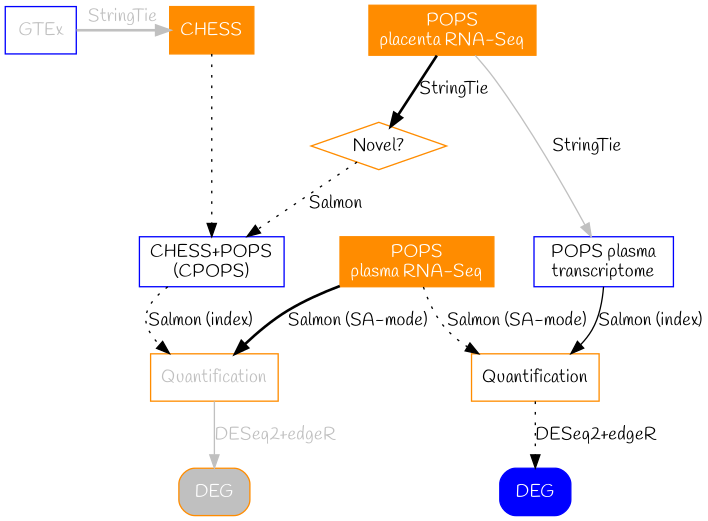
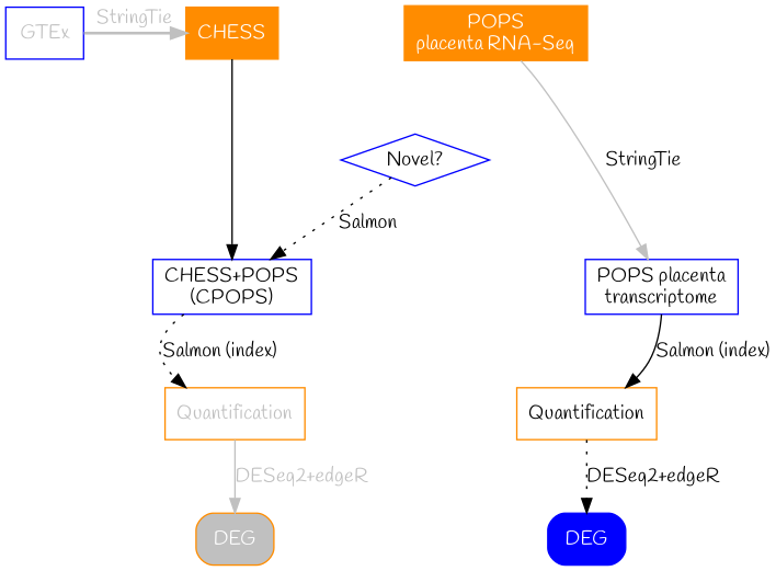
  digraph {
    node [color=darkorange fontcolor=white fontname=Handlee shape=rect]
    edge [color=black fontcolor=black fontname=Handlee style=dotted]
    n1 [color=blue fontcolor=grey label=GTEx]
    n2 [label=CHESS style=filled]
    n3 [label="POPS\nplacenta RNA-Seq" style=filled]
-   n4 [label="POPS\nplasma RNA-Seq" style=filled]
    n5 [color=blue fontcolor=black label="CHESS+POPS\n(CPOPS)"]
-   n6 [color=blue fontcolor=black label="POPS plasma\ntranscriptome"]
+   n6 [color=blue fontcolor=black label="POPS placenta\ntranscriptome"]
    n7 [fillcolor=grey label=DEG style="rounded,filled"]
    n8 [color=blue label=DEG style="rounded,filled"]
-   n9 [fontcolor=black label="Novel?" shape=diamond]
+   n9 [color=blue fontcolor=black label="Novel?" shape=diamond]
    n10 [fontcolor=grey label=Quantification]
    n11 [fontcolor=black label=Quantification]
    subgraph sub_1 {
      rank=same
      n1
      n2
      n3
    }
    subgraph sub_2 {
      rank=same
-     n4
      n5
      n6
    }
    subgraph sub_3 {
      rank=same
      n7
      n8
    }
    n1 -> n2 [color=grey fontcolor=grey label=StringTie style=bold]
-   n2 -> n5
+   n2 -> n5 [style=solid]
    n3 -> n6 [color=grey label=StringTie style=solid]
-   n3 -> n9 [label=StringTie style=bold]
-   n4 -> n10 [label="Salmon (SA-mode)" style=bold]
-   n4 -> n11 [label="Salmon (SA-mode)"]
    n5 -> n10 [label="Salmon (index)"]
    n6 -> n11 [label="Salmon (index)" style=solid]
    n9 -> n5 [label=Salmon]
    n10 -> n7 [color=grey fontcolor=grey label="DESeq2+edgeR" style=solid]
    n11 -> n8 [label="DESeq2+edgeR"]
  }
